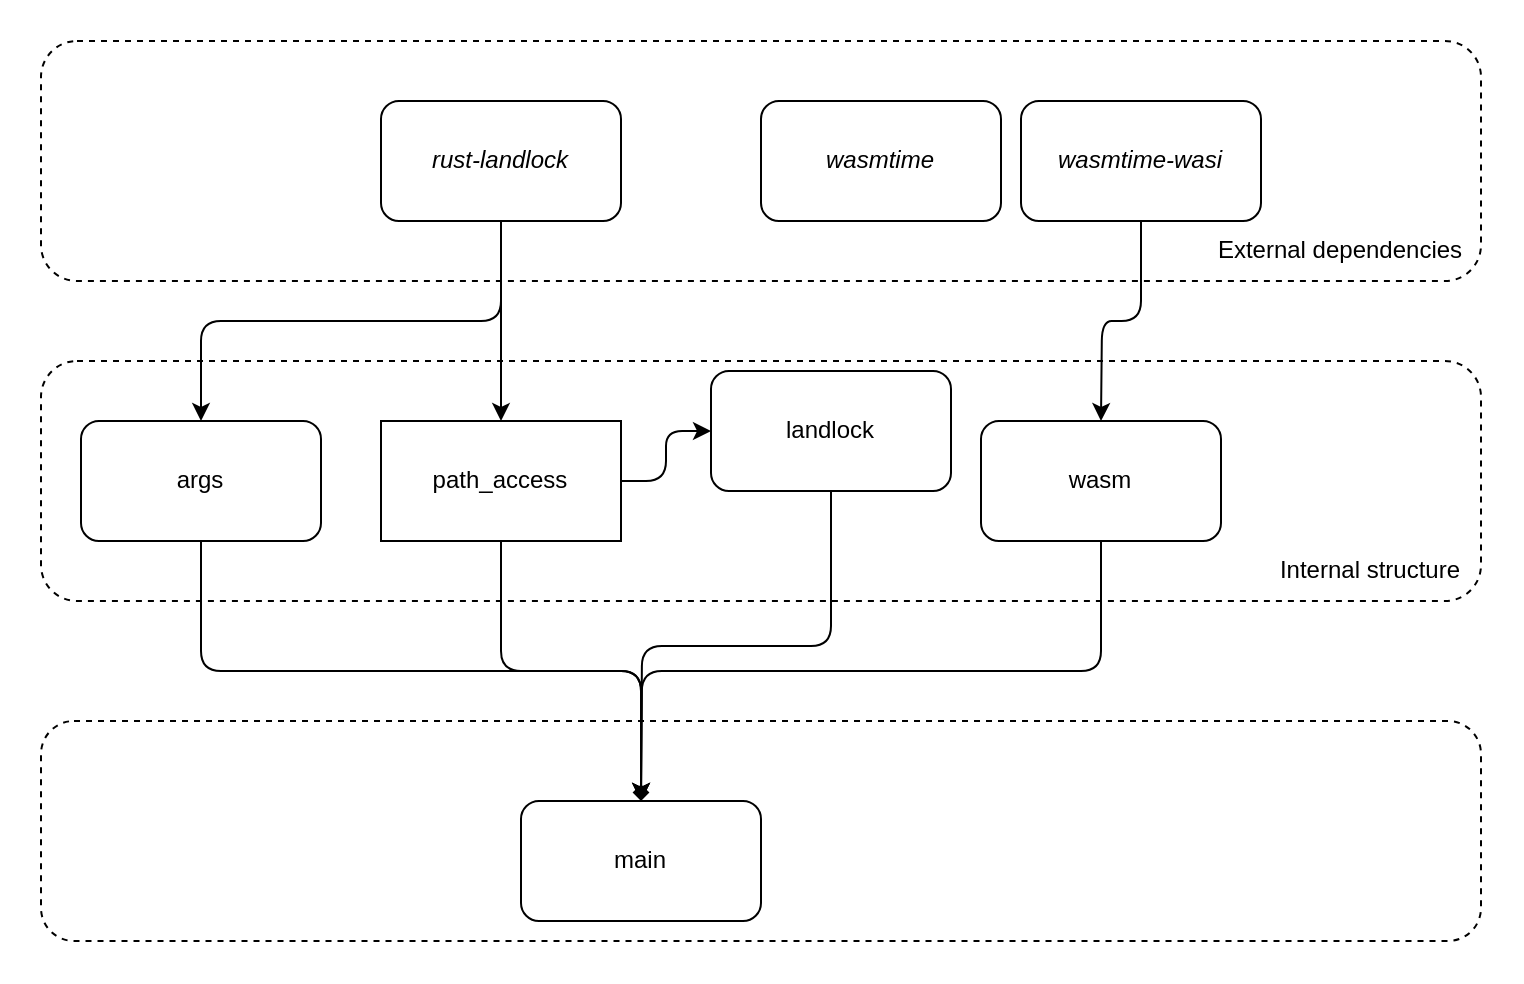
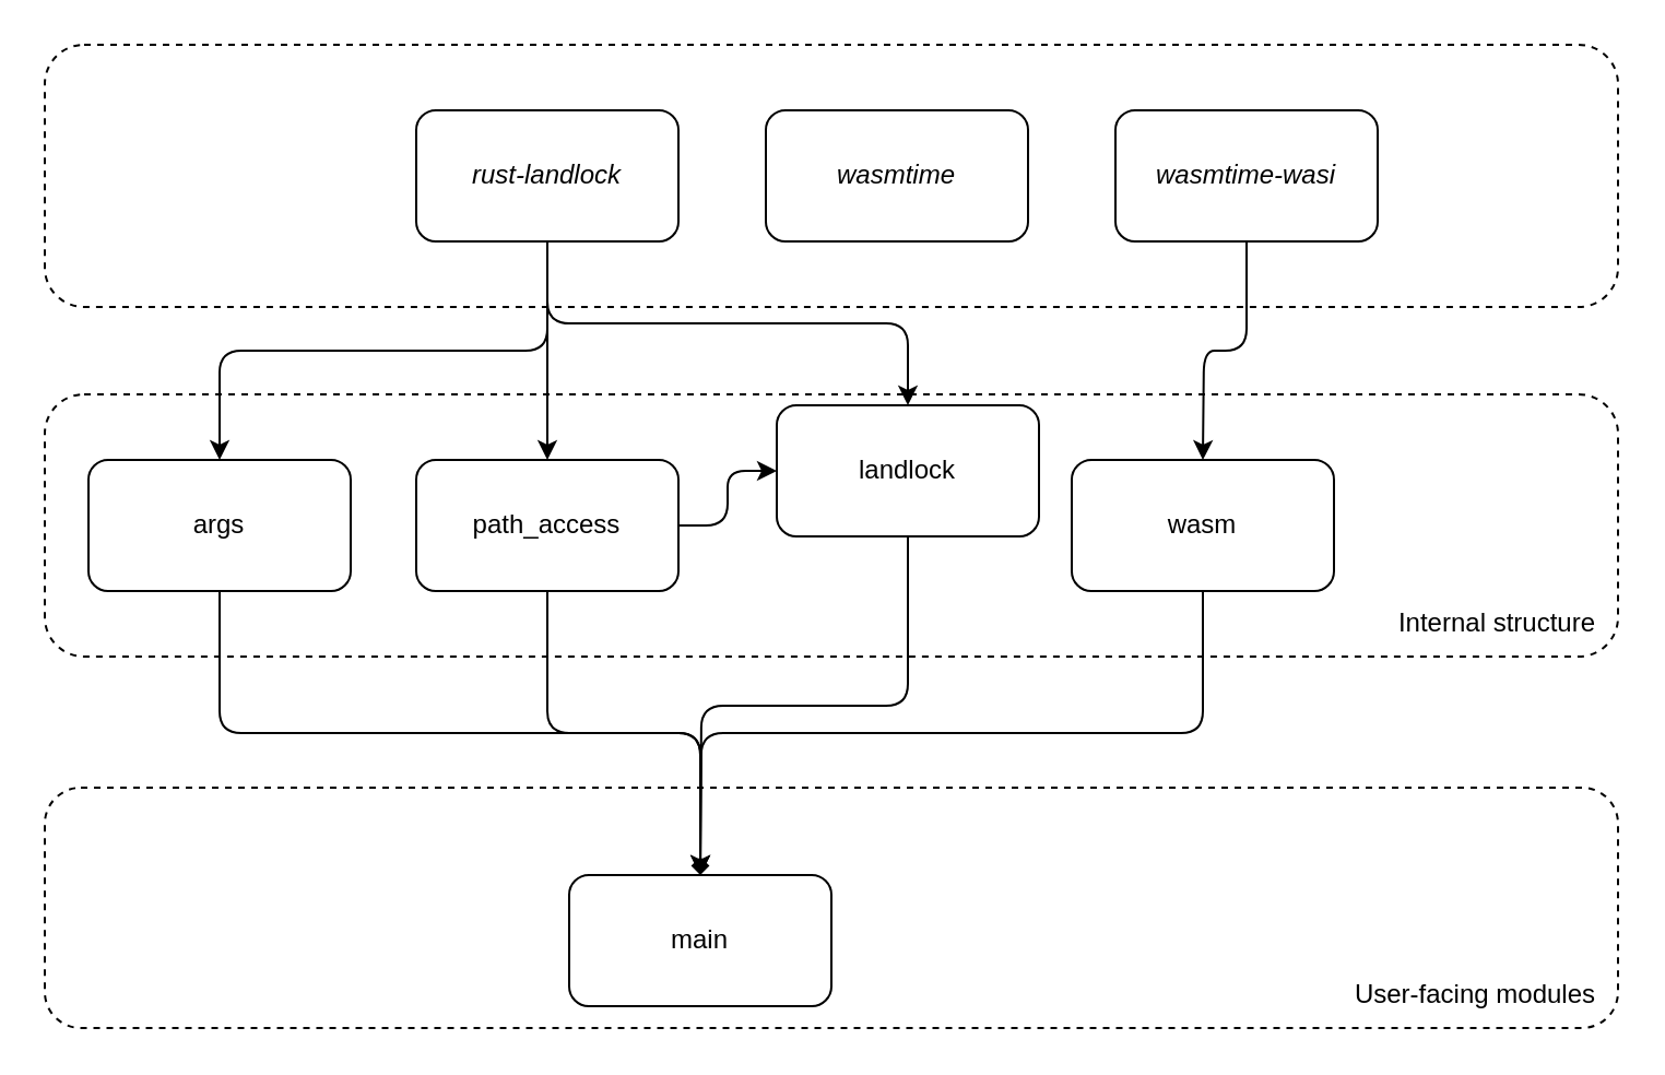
  <mxCell id="0" />
  <mxCell id="1" parent="0" />
  <mxCell id="2" value="" style="rounded=1;whiteSpace=wrap;html=1;dashed=1;fillColor=none;" parent="1" vertex="1"><mxGeometry x="20" y="360" width="720" height="110" as="geometry" /></mxCell>
  <mxCell id="3" value="" style="rounded=1;whiteSpace=wrap;html=1;dashed=1;fillColor=none;" parent="1" vertex="1"><mxGeometry x="20" y="180" width="720" height="120" as="geometry" /></mxCell>
  <mxCell id="4" value="Internal structure" style="text;html=1;strokeColor=none;fillColor=none;align=center;verticalAlign=middle;whiteSpace=wrap;rounded=0;" parent="1" vertex="1"><mxGeometry x="630" y="270" width="110" height="30" as="geometry" /></mxCell>
  <mxCell id="5" value="" style="rounded=1;whiteSpace=wrap;html=1;dashed=1;fillColor=none;" parent="1" vertex="1"><mxGeometry x="20" y="20" width="720" height="120" as="geometry" /></mxCell>
- <mxCell id="6" value="&lt;i&gt;wasmtime&lt;/i&gt;" style="rounded=1;whiteSpace=wrap;html=1;" parent="1" vertex="1"><mxGeometry x="380" y="50" width="120" height="60" as="geometry" /></mxCell>
+ <mxCell id="6" value="&lt;i&gt;wasmtime&lt;/i&gt;" style="rounded=1;whiteSpace=wrap;html=1;" parent="1" vertex="1"><mxGeometry x="350" y="50" width="120" height="60" as="geometry" /></mxCell>
  <mxCell id="7" style="edgeStyle=orthogonalEdgeStyle;rounded=1;orthogonalLoop=1;jettySize=auto;html=1;exitX=0.5;exitY=1;exitDx=0;exitDy=0;" parent="1" source="8" edge="1"><mxGeometry relative="1" as="geometry"><mxPoint x="550" y="210" as="targetPoint" /></mxGeometry></mxCell>
  <mxCell id="8" value="&lt;i&gt;wasmtime-wasi&lt;/i&gt;" style="rounded=1;whiteSpace=wrap;html=1;" parent="1" vertex="1"><mxGeometry x="510" y="50" width="120" height="60" as="geometry" /></mxCell>
  <mxCell id="9" style="edgeStyle=orthogonalEdgeStyle;rounded=1;orthogonalLoop=1;jettySize=auto;html=1;exitX=0.5;exitY=1;exitDx=0;exitDy=0;entryX=0.5;entryY=0;entryDx=0;entryDy=0;" parent="1" source="12" target="19" edge="1"><mxGeometry relative="1" as="geometry" /></mxCell>
  <mxCell id="10" style="edgeStyle=orthogonalEdgeStyle;rounded=1;orthogonalLoop=1;jettySize=auto;html=1;exitX=0.5;exitY=1;exitDx=0;exitDy=0;entryX=0.5;entryY=0;entryDx=0;entryDy=0;" parent="1" source="12" target="14" edge="1"><mxGeometry relative="1" as="geometry" /></mxCell>
+ <mxCell id="11" style="edgeStyle=orthogonalEdgeStyle;rounded=1;orthogonalLoop=1;jettySize=auto;html=1;exitX=0.5;exitY=1;exitDx=0;exitDy=0;entryX=0.5;entryY=0;entryDx=0;entryDy=0;" parent="1" source="12" target="16" edge="1"><mxGeometry relative="1" as="geometry" /></mxCell>
  <mxCell id="12" value="&lt;i&gt;rust-landlock&lt;/i&gt;" style="rounded=1;whiteSpace=wrap;html=1;" parent="1" vertex="1"><mxGeometry x="190" y="50" width="120" height="60" as="geometry" /></mxCell>
  <mxCell id="13" style="edgeStyle=orthogonalEdgeStyle;rounded=1;orthogonalLoop=1;jettySize=auto;html=1;exitX=0.5;exitY=1;exitDx=0;exitDy=0;entryX=0.5;entryY=0;entryDx=0;entryDy=0;" parent="1" source="14" target="20" edge="1"><mxGeometry relative="1" as="geometry" /></mxCell>
  <mxCell id="14" value="args" style="rounded=1;whiteSpace=wrap;html=1;" parent="1" vertex="1"><mxGeometry x="40" y="210" width="120" height="60" as="geometry" /></mxCell>
  <mxCell id="15" style="edgeStyle=orthogonalEdgeStyle;rounded=1;orthogonalLoop=1;jettySize=auto;html=1;exitX=0.5;exitY=1;exitDx=0;exitDy=0;" parent="1" source="16" edge="1"><mxGeometry relative="1" as="geometry"><mxPoint x="320" y="400" as="targetPoint" /></mxGeometry></mxCell>
  <mxCell id="16" value="landlock" style="rounded=1;whiteSpace=wrap;html=1;" parent="1" vertex="1"><mxGeometry x="355" y="185" width="120" height="60" as="geometry" /></mxCell>
  <mxCell id="17" style="edgeStyle=orthogonalEdgeStyle;rounded=1;orthogonalLoop=1;jettySize=auto;html=1;exitX=1;exitY=0.5;exitDx=0;exitDy=0;entryX=0;entryY=0.5;entryDx=0;entryDy=0;" parent="1" source="19" target="16" edge="1"><mxGeometry relative="1" as="geometry" /></mxCell>
  <mxCell id="18" style="edgeStyle=orthogonalEdgeStyle;rounded=1;orthogonalLoop=1;jettySize=auto;html=1;exitX=0.5;exitY=1;exitDx=0;exitDy=0;entryX=0.5;entryY=0;entryDx=0;entryDy=0;endArrow=diamond;" parent="1" source="19" target="20" edge="1"><mxGeometry relative="1" as="geometry" /></mxCell>
- <mxCell id="19" value="path_access" style="whiteSpace=wrap;html=1;rounded=0;" parent="1" vertex="1"><mxGeometry x="190" y="210" width="120" height="60" as="geometry" /></mxCell>
+ <mxCell id="19" value="path_access" style="rounded=1;whiteSpace=wrap;html=1;" parent="1" vertex="1"><mxGeometry x="190" y="210" width="120" height="60" as="geometry" /></mxCell>
  <mxCell id="20" value="main" style="rounded=1;whiteSpace=wrap;html=1;" parent="1" vertex="1"><mxGeometry x="260" y="400" width="120" height="60" as="geometry" /></mxCell>
  <mxCell id="21" style="edgeStyle=orthogonalEdgeStyle;rounded=1;orthogonalLoop=1;jettySize=auto;html=1;exitX=0.5;exitY=1;exitDx=0;exitDy=0;" parent="1" source="22" edge="1"><mxGeometry relative="1" as="geometry"><mxPoint x="320" y="400" as="targetPoint" /></mxGeometry></mxCell>
  <mxCell id="22" value="wasm" style="rounded=1;whiteSpace=wrap;html=1;" parent="1" vertex="1"><mxGeometry x="490" y="210" width="120" height="60" as="geometry" /></mxCell>
- <mxCell id="23" value="External dependencies" style="text;html=1;strokeColor=none;fillColor=none;align=center;verticalAlign=middle;whiteSpace=wrap;rounded=0;" parent="1" vertex="1"><mxGeometry x="600" y="110" width="140" height="30" as="geometry" /></mxCell>
+ <mxCell id="24" value="User-facing modules" style="text;html=1;strokeColor=none;fillColor=none;align=center;verticalAlign=middle;whiteSpace=wrap;rounded=0;" parent="1" vertex="1"><mxGeometry x="610" y="440" width="130" height="30" as="geometry" /></mxCell>
